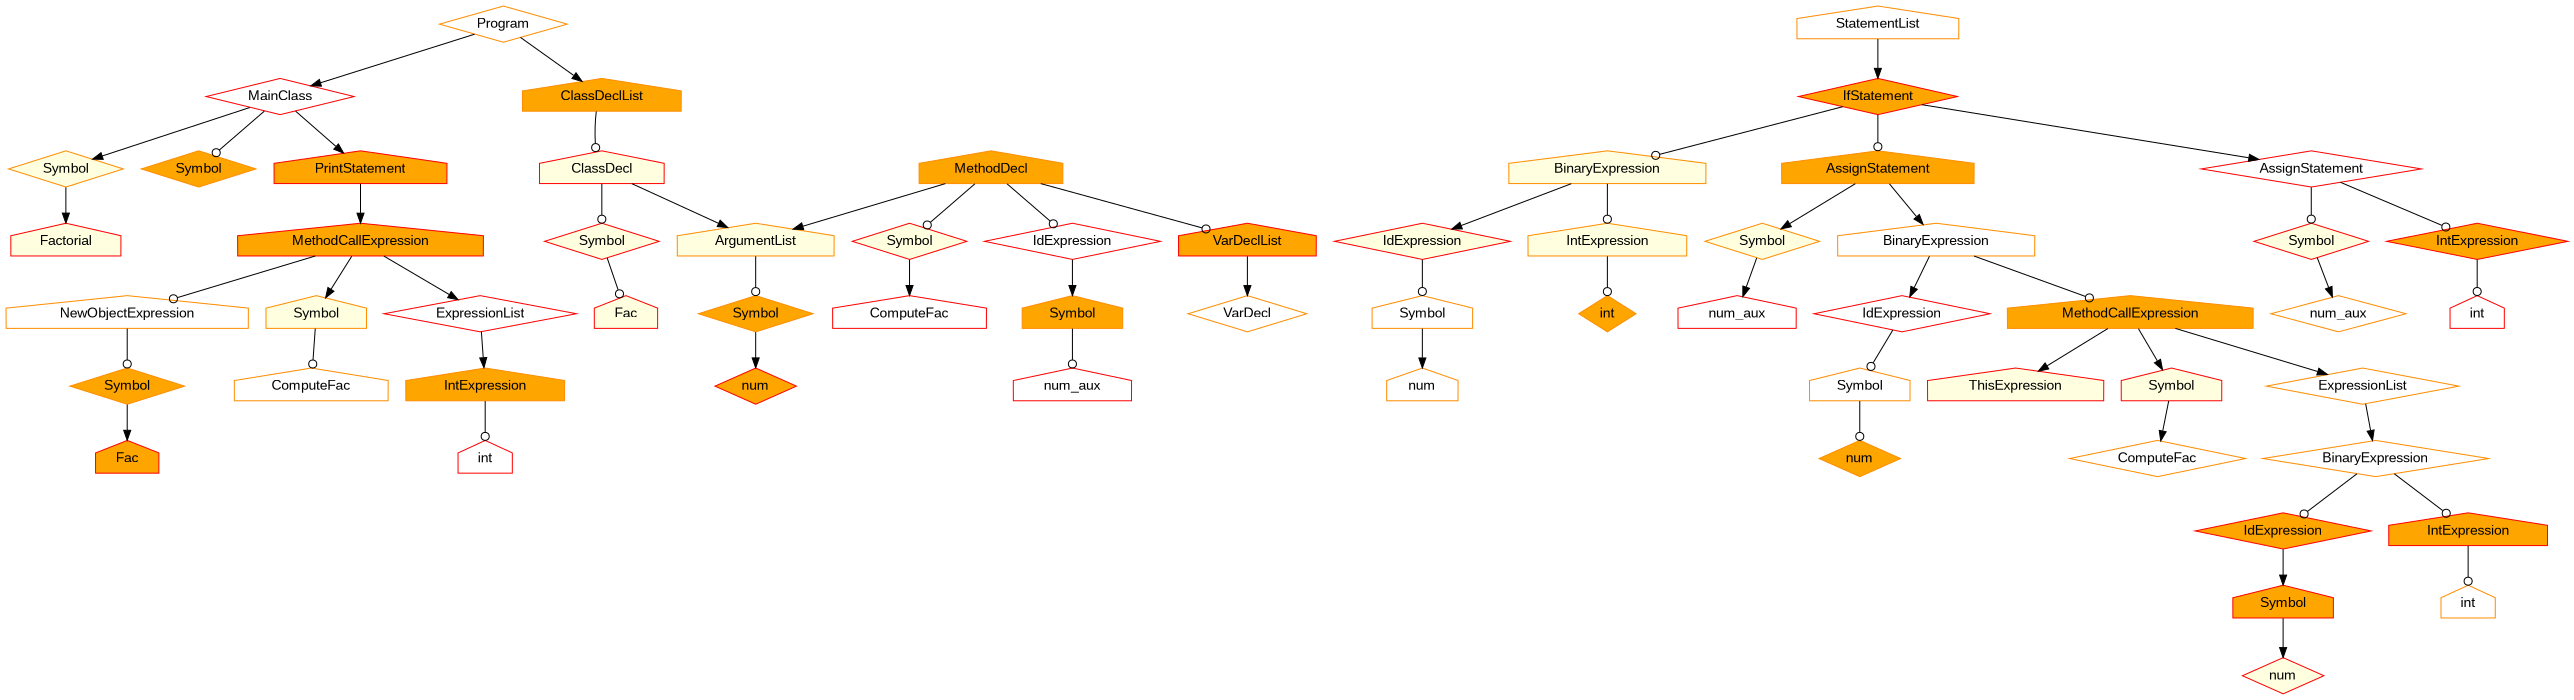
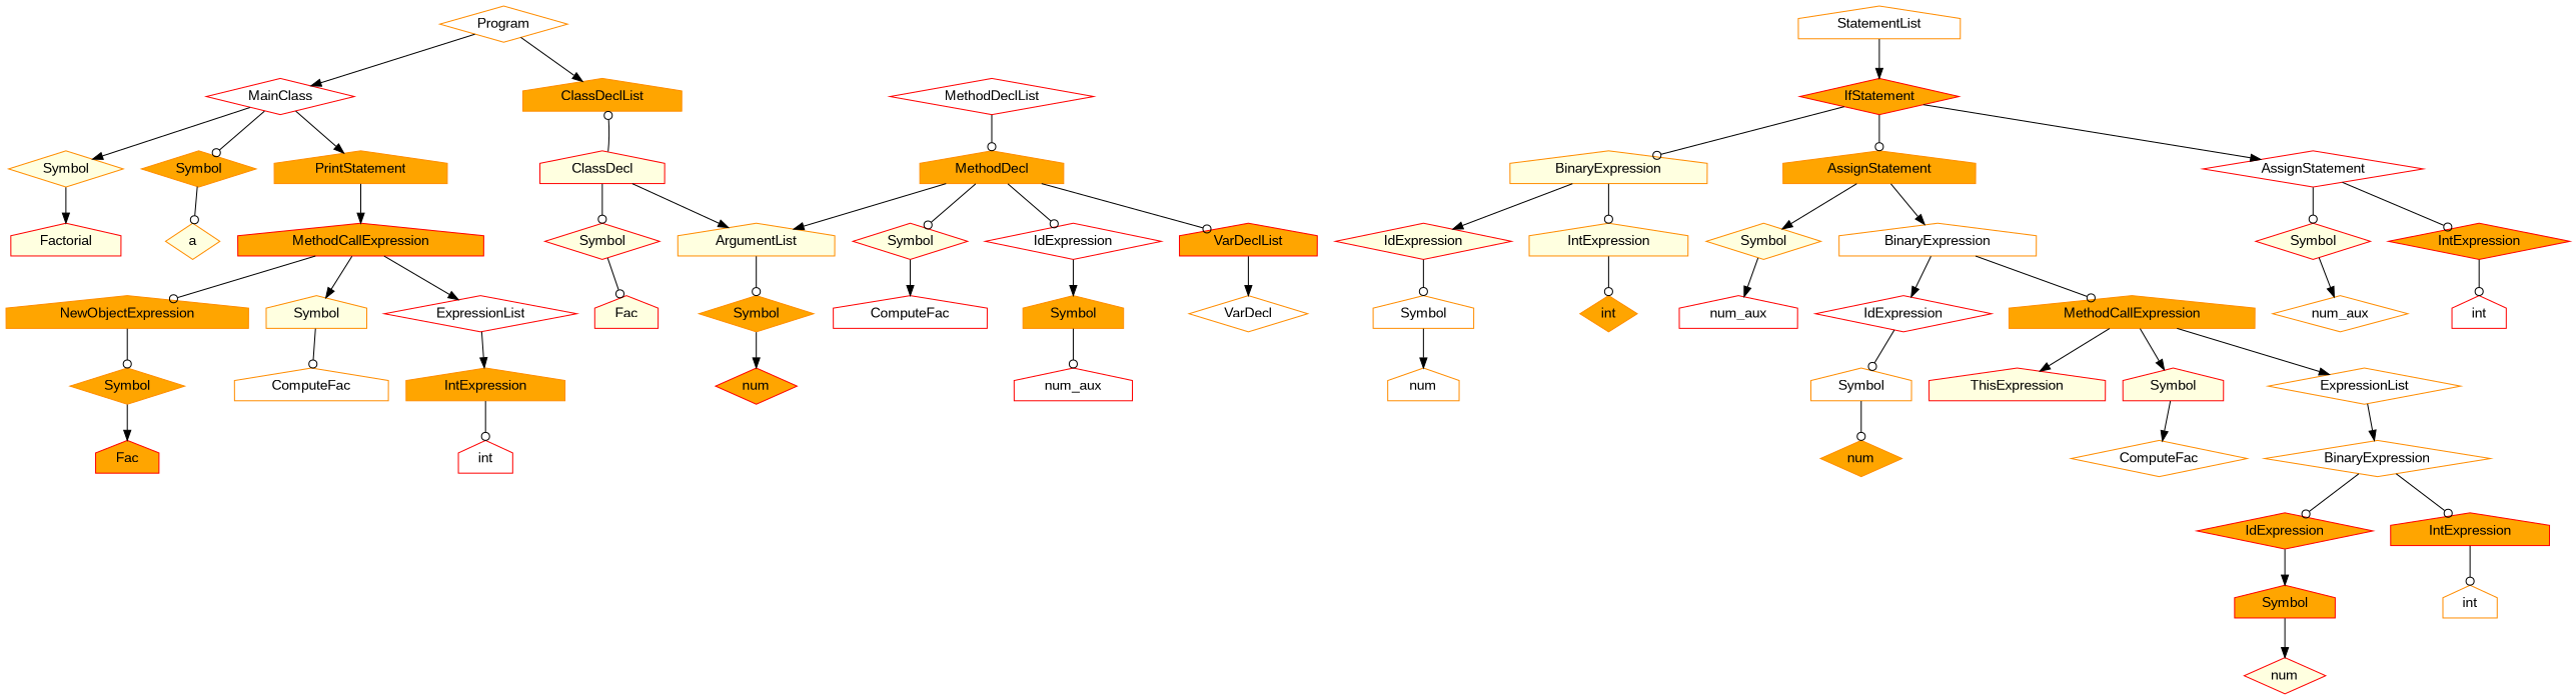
  digraph {
    fontname="Liberation Sans"
    node [color=darkorange fillcolor=white fontname="Liberation Sans" shape=house style=filled]
    edge [arrowhead=normal fontname="Liberation Sans"]
    n1 [label=Program shape=diamond]
    n2 [color=red label=MainClass shape=diamond]
    n3 [fillcolor=orange label=ClassDeclList]
    n4 [fillcolor=lightyellow label=Symbol shape=diamond]
    n5 [fillcolor=orange label=Symbol shape=diamond]
-   n6 [color=red fillcolor=orange label=PrintStatement]
+   n6 [fillcolor=orange label=PrintStatement]
    n7 [color=red fillcolor=lightyellow label=ClassDecl]
    n8 [color=red fillcolor=lightyellow label=Factorial]
+   n9 [fillcolor=lightyellow label=a shape=diamond]
    n10 [color=red fillcolor=orange label=MethodCallExpression]
-   n11 [label=NewObjectExpression]
+   n11 [fillcolor=orange label=NewObjectExpression]
    n12 [fillcolor=lightyellow label=Symbol]
    n13 [color=red label=ExpressionList shape=diamond]
    n14 [fillcolor=orange label=Symbol shape=diamond]
    n15 [label=ComputeFac]
    n16 [fillcolor=orange label=IntExpression]
    n17 [color=red fillcolor=orange label=Fac]
    n18 [color=red label=int]
    n19 [color=red fillcolor=lightyellow label=Symbol shape=diamond]
    n20 [fillcolor=lightyellow label=ArgumentList]
    n21 [color=red fillcolor=lightyellow label=Fac]
+   n22 [color=red label=MethodDeclList shape=diamond]
    n23 [fillcolor=orange label=MethodDecl]
    n24 [color=red fillcolor=lightyellow label=Symbol shape=diamond]
    n25 [color=red label=IdExpression shape=diamond]
    n26 [color=red fillcolor=orange label=VarDeclList]
    n27 [fillcolor=orange label=Symbol shape=diamond]
    n28 [color=red label=ComputeFac]
    n29 [fillcolor=orange label=Symbol]
    n30 [label=StatementList]
    n31 [color=red fillcolor=orange label=IfStatement shape=diamond]
    n32 [label=VarDecl shape=diamond]
    n33 [color=red fillcolor=orange label=num shape=diamond]
    n34 [color=red label=num_aux]
    n35 [fillcolor=lightyellow label=BinaryExpression]
    n36 [fillcolor=orange label=AssignStatement]
    n37 [color=red label=AssignStatement shape=diamond]
    n38 [color=red fillcolor=lightyellow label=IdExpression shape=diamond]
    n39 [fillcolor=lightyellow label=IntExpression]
    n40 [fillcolor=lightyellow label=Symbol shape=diamond]
    n41 [label=BinaryExpression]
    n42 [color=red fillcolor=lightyellow label=Symbol shape=diamond]
    n43 [color=red fillcolor=orange label=IntExpression shape=diamond]
    n44 [label=Symbol]
    n45 [fillcolor=orange label=int shape=diamond]
    n46 [label=num]
    n47 [color=red label=num_aux]
    n48 [color=red label=IdExpression shape=diamond]
    n49 [fillcolor=orange label=MethodCallExpression]
    n50 [label=Symbol]
    n51 [color=red fillcolor=lightyellow label=ThisExpression]
    n52 [color=red fillcolor=lightyellow label=Symbol]
    n53 [label=ExpressionList shape=diamond]
    n54 [fillcolor=orange label=num shape=diamond]
    n55 [label=ComputeFac shape=diamond]
    n56 [label=BinaryExpression shape=diamond]
    n57 [color=red fillcolor=orange label=IdExpression shape=diamond]
    n58 [color=red fillcolor=orange label=IntExpression]
    n59 [color=red fillcolor=orange label=Symbol]
    n60 [label=int]
    n61 [color=red fillcolor=lightyellow label=num shape=diamond]
    n62 [label=num_aux shape=diamond]
    n63 [color=red label=int]
    n1 -> n2
    n1 -> n3
    n2 -> n4
    n2 -> n5 [arrowhead=odot]
    n2 -> n6
-   n3 -> n7 [arrowhead=odot]
+   n7 -> n3 [arrowhead=odot]
    n4 -> n8
+   n5 -> n9 [arrowhead=odot]
    n6 -> n10
    n7 -> n19 [arrowhead=odot]
    n7 -> n20
    n10 -> n11 [arrowhead=odot]
    n10 -> n12
    n10 -> n13
    n11 -> n14 [arrowhead=odot]
    n12 -> n15 [arrowhead=odot]
    n13 -> n16
    n14 -> n17
    n16 -> n18 [arrowhead=odot]
    n19 -> n21 [arrowhead=odot]
    n20 -> n27 [arrowhead=odot]
+   n22 -> n23 [arrowhead=odot]
    n23 -> n20
    n23 -> n24 [arrowhead=odot]
    n23 -> n25 [arrowhead=odot]
    n23 -> n26 [arrowhead=odot]
    n24 -> n28
    n25 -> n29
    n26 -> n32
    n27 -> n33
    n29 -> n34 [arrowhead=odot]
    n30 -> n31
    n31 -> n35 [arrowhead=odot]
    n31 -> n36 [arrowhead=odot]
    n31 -> n37
    n35 -> n38
    n35 -> n39 [arrowhead=odot]
    n36 -> n40
    n36 -> n41
    n37 -> n42 [arrowhead=odot]
    n37 -> n43 [arrowhead=odot]
    n38 -> n44 [arrowhead=odot]
    n39 -> n45 [arrowhead=odot]
    n40 -> n47
    n41 -> n48
    n41 -> n49 [arrowhead=odot]
    n42 -> n62
    n43 -> n63 [arrowhead=odot]
    n44 -> n46
    n48 -> n50 [arrowhead=odot]
    n49 -> n51
    n49 -> n52
    n49 -> n53
    n50 -> n54 [arrowhead=odot]
    n52 -> n55
    n53 -> n56
    n56 -> n57 [arrowhead=odot]
    n56 -> n58 [arrowhead=odot]
    n57 -> n59
    n58 -> n60 [arrowhead=odot]
    n59 -> n61
  }
